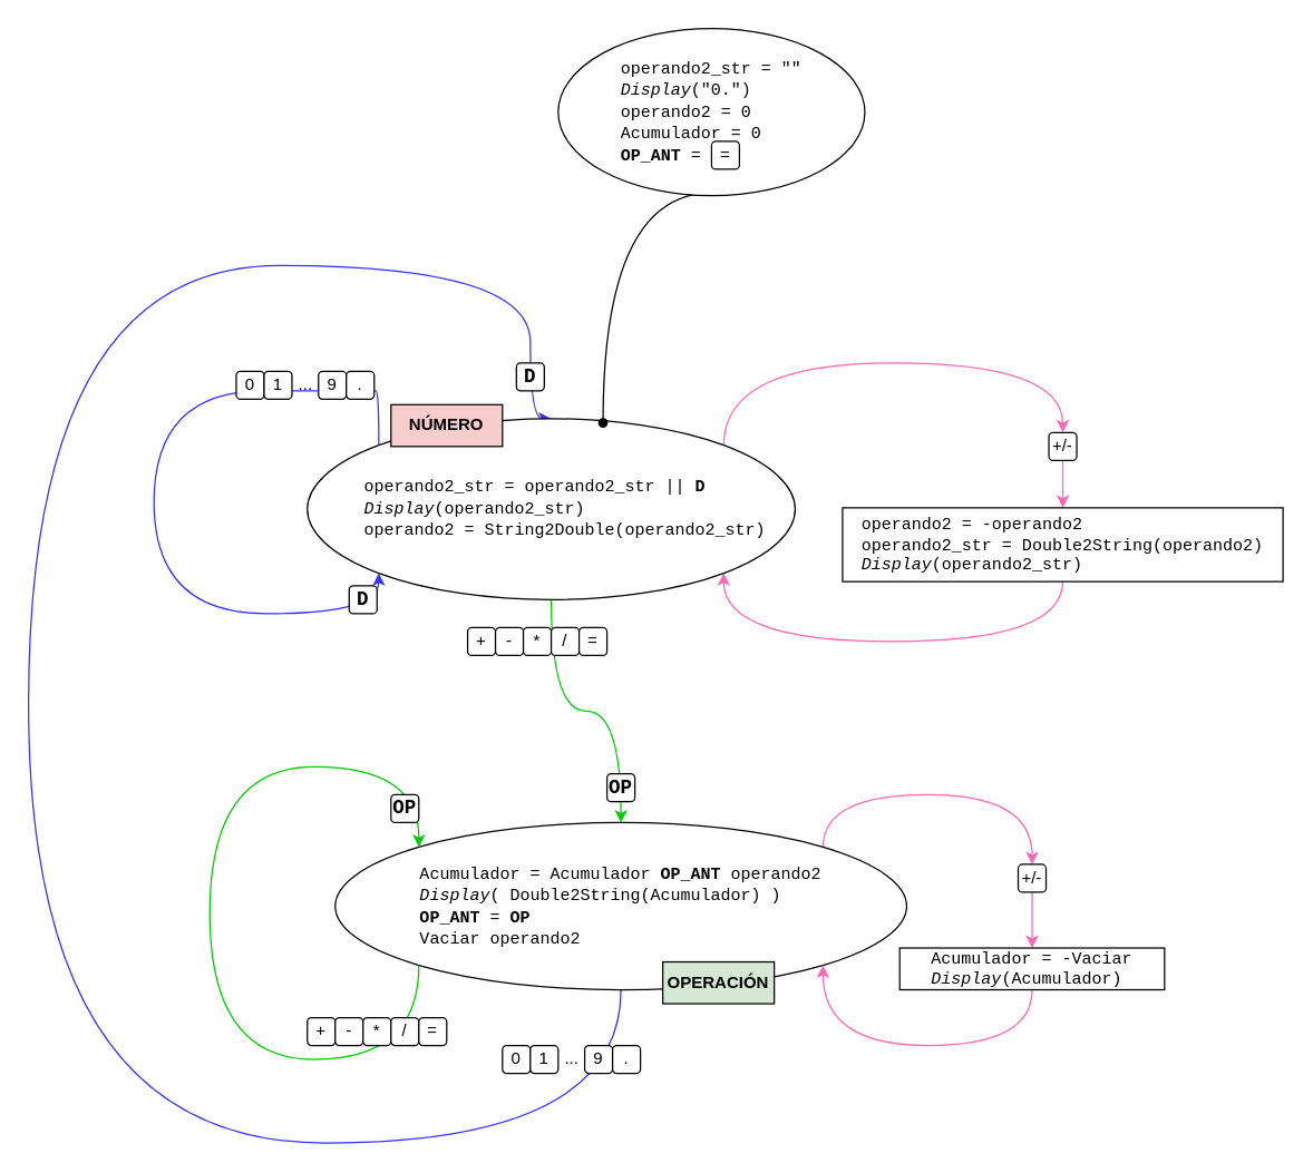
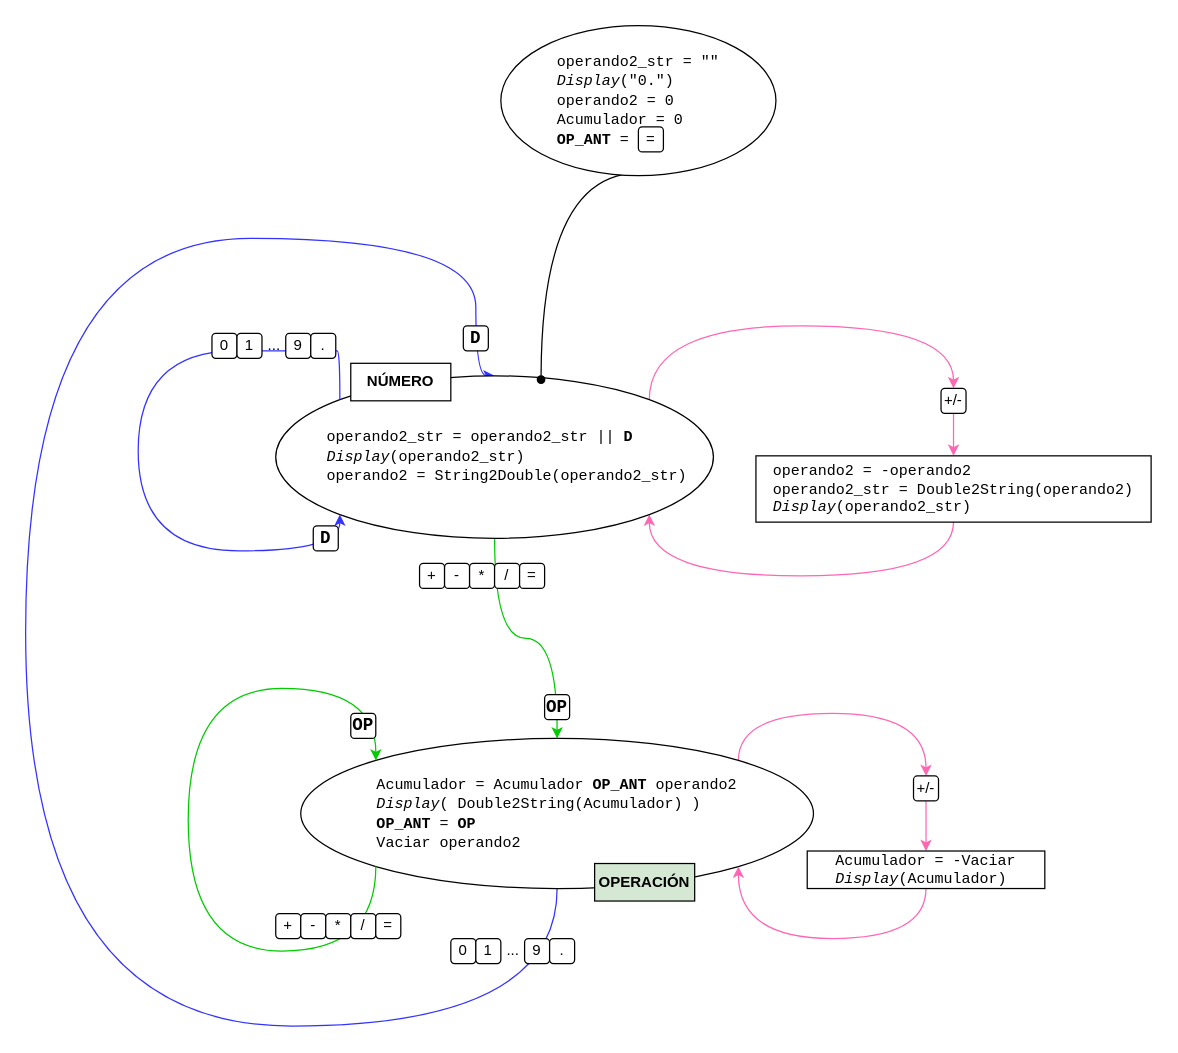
  <mxCell id="0" />
  <mxCell id="1" parent="0" />
  <mxCell id="2" style="edgeStyle=orthogonalEdgeStyle;curved=1;rounded=0;orthogonalLoop=1;jettySize=auto;html=1;exitX=0.5;exitY=1;exitDx=0;exitDy=0;strokeColor=#00CC00;" parent="1" source="13" target="5" edge="1"><mxGeometry relative="1" as="geometry"><mxPoint x="440" y="440" as="sourcePoint" /></mxGeometry></mxCell>
  <mxCell id="3" style="edgeStyle=orthogonalEdgeStyle;curved=1;rounded=0;orthogonalLoop=1;jettySize=auto;html=1;exitX=0.5;exitY=1;exitDx=0;exitDy=0;entryX=0.5;entryY=0;entryDx=0;entryDy=0;startArrow=none;startFill=0;endArrow=classic;endFill=1;strokeColor=#3333FF;" parent="1" source="5" target="13" edge="1"><mxGeometry relative="1" as="geometry"><Array as="points"><mxPoint x="445" y="820" /><mxPoint x="20" y="820" /><mxPoint x="20" y="190" /><mxPoint x="380" y="190" /></Array></mxGeometry></mxCell>
  <mxCell id="4" style="edgeStyle=orthogonalEdgeStyle;curved=1;rounded=0;orthogonalLoop=1;jettySize=auto;html=1;exitX=1;exitY=0;exitDx=0;exitDy=0;entryX=0.5;entryY=0;entryDx=0;entryDy=0;startArrow=none;startFill=0;endArrow=classic;endFill=1;strokeColor=#FF66B3;" parent="1" source="5" target="19" edge="1"><mxGeometry relative="1" as="geometry"><Array as="points"><mxPoint x="590" y="570" /><mxPoint x="740" y="570" /></Array></mxGeometry></mxCell>
  <mxCell id="5" value="&lt;div style=&quot;text-align: left&quot;&gt;&lt;font face=&quot;Courier New&quot;&gt;Acumulador = Acumulador&amp;nbsp;&lt;b&gt;OP_ANT&lt;/b&gt; operando2&lt;/font&gt;&lt;/div&gt;&lt;div style=&quot;text-align: left&quot;&gt;&lt;font face=&quot;Courier New&quot;&gt;&lt;i&gt;Display&lt;/i&gt;( Double2String(Acumulador) )&lt;/font&gt;&lt;/div&gt;&lt;div style=&quot;text-align: left&quot;&gt;&lt;font face=&quot;Courier New&quot;&gt;&lt;b&gt;OP_ANT &lt;/b&gt;= &lt;b&gt;OP&lt;/b&gt;&lt;/font&gt;&lt;/div&gt;&lt;div style=&quot;text-align: left&quot;&gt;&lt;span&gt;&lt;font face=&quot;Courier New&quot;&gt;Vaciar operando2&lt;/font&gt;&lt;/span&gt;&lt;/div&gt;" style="ellipse;whiteSpace=wrap;html=1;" parent="1" vertex="1"><mxGeometry x="240" y="590" width="410" height="120" as="geometry" /></mxCell>
  <mxCell id="6" value="+" style="rounded=1;whiteSpace=wrap;html=1;" parent="1" vertex="1"><mxGeometry x="335" y="450" width="20" height="20" as="geometry" /></mxCell>
  <mxCell id="7" value="-" style="rounded=1;whiteSpace=wrap;html=1;" parent="1" vertex="1"><mxGeometry x="355" y="450" width="20" height="20" as="geometry" /></mxCell>
  <mxCell id="8" value="*" style="rounded=1;whiteSpace=wrap;html=1;" parent="1" vertex="1"><mxGeometry x="375" y="450" width="20" height="20" as="geometry" /></mxCell>
  <mxCell id="9" value="/" style="rounded=1;whiteSpace=wrap;html=1;" parent="1" vertex="1"><mxGeometry x="395" y="450" width="20" height="20" as="geometry" /></mxCell>
  <mxCell id="10" value="=" style="rounded=1;whiteSpace=wrap;html=1;" parent="1" vertex="1"><mxGeometry x="415" y="450" width="20" height="20" as="geometry" /></mxCell>
  <mxCell id="11" style="edgeStyle=orthogonalEdgeStyle;curved=1;rounded=0;orthogonalLoop=1;jettySize=auto;html=1;exitX=1;exitY=0;exitDx=0;exitDy=0;entryX=0.5;entryY=0;entryDx=0;entryDy=0;strokeColor=#FF66B3;" parent="1" source="13" target="16" edge="1"><mxGeometry relative="1" as="geometry"><Array as="points"><mxPoint x="519" y="260" /><mxPoint x="762" y="260" /></Array></mxGeometry></mxCell>
  <mxCell id="12" style="edgeStyle=orthogonalEdgeStyle;curved=1;rounded=0;orthogonalLoop=1;jettySize=auto;html=1;exitX=1;exitY=1;exitDx=0;exitDy=0;entryX=0.5;entryY=1;entryDx=0;entryDy=0;startArrow=classic;startFill=1;endArrow=none;endFill=0;strokeColor=#FF66B3;" parent="1" source="13" target="17" edge="1"><mxGeometry relative="1" as="geometry"><Array as="points"><mxPoint x="519" y="460" /><mxPoint x="762" y="460" /></Array></mxGeometry></mxCell>
  <mxCell id="13" value="&lt;font face=&quot;Courier New&quot;&gt;operando2_str = operando2_str || &lt;b&gt;D&lt;/b&gt;&lt;br&gt;&lt;i&gt;Display&lt;/i&gt;(operando2_str)&lt;br&gt;operando2 = String2Double(operando2_str)&lt;br&gt;&lt;/font&gt;" style="ellipse;whiteSpace=wrap;html=1;align=left;spacingLeft=39;" parent="1" vertex="1"><mxGeometry x="220" y="300" width="350" height="130" as="geometry" /></mxCell>
  <mxCell id="14" style="edgeStyle=orthogonalEdgeStyle;curved=1;rounded=0;orthogonalLoop=1;jettySize=auto;html=1;exitX=0;exitY=0;exitDx=0;exitDy=0;entryX=0;entryY=1;entryDx=0;entryDy=0;strokeColor=#3333FF;" parent="1" source="13" target="13" edge="1"><mxGeometry relative="1" as="geometry"><Array as="points"><mxPoint x="267" y="280" /><mxPoint x="110" y="280" /><mxPoint x="110" y="440" /><mxPoint x="267" y="440" /></Array></mxGeometry></mxCell>
  <mxCell id="15" style="edgeStyle=orthogonalEdgeStyle;rounded=0;orthogonalLoop=1;jettySize=auto;html=1;exitX=0.25;exitY=1;exitDx=0;exitDy=0;entryX=0.5;entryY=0;entryDx=0;entryDy=0;endArrow=classic;endFill=1;strokeColor=#FF66B3;" edge="1" parent="1" source="16" target="17"><mxGeometry relative="1" as="geometry" /></mxCell>
  <mxCell id="16" value="+/-" style="rounded=1;whiteSpace=wrap;html=1;" parent="1" vertex="1"><mxGeometry x="752" y="310" width="20" height="20" as="geometry" /></mxCell>
  <mxCell id="17" value="&lt;div style=&quot;text-align: left&quot;&gt;&lt;span style=&quot;font-family: &amp;#34;courier new&amp;#34;&quot;&gt;operando2 = -operando2&lt;/span&gt;&lt;/div&gt;&lt;font face=&quot;Courier New&quot;&gt;&lt;div style=&quot;text-align: left&quot;&gt;&lt;span&gt;operando2_str = Double2String(operando2)&lt;/span&gt;&lt;/div&gt;&lt;div style=&quot;text-align: left&quot;&gt;&lt;i&gt;Display&lt;/i&gt;(operando2_str)&lt;/div&gt;&lt;/font&gt;" style="rounded=0;whiteSpace=wrap;html=1;" parent="1" vertex="1"><mxGeometry x="604" y="364" width="316" height="53" as="geometry" /></mxCell>
  <mxCell id="18" style="edgeStyle=orthogonalEdgeStyle;curved=1;rounded=0;orthogonalLoop=1;jettySize=auto;html=1;exitX=0.5;exitY=1;exitDx=0;exitDy=0;entryX=0.5;entryY=0;entryDx=0;entryDy=0;strokeColor=#FF66B3;" parent="1" source="19" target="21" edge="1"><mxGeometry relative="1" as="geometry" /></mxCell>
  <mxCell id="19" value="+/-" style="rounded=1;whiteSpace=wrap;html=1;" parent="1" vertex="1"><mxGeometry x="730" y="620" width="20" height="20" as="geometry" /></mxCell>
  <mxCell id="20" style="edgeStyle=orthogonalEdgeStyle;curved=1;rounded=0;orthogonalLoop=1;jettySize=auto;html=1;exitX=0.5;exitY=1;exitDx=0;exitDy=0;entryX=1;entryY=1;entryDx=0;entryDy=0;startArrow=none;startFill=0;endArrow=classic;endFill=1;strokeColor=#FF66B3;" parent="1" source="21" target="5" edge="1"><mxGeometry relative="1" as="geometry"><Array as="points"><mxPoint x="740" y="750" /><mxPoint x="590" y="750" /></Array></mxGeometry></mxCell>
  <mxCell id="21" value="&lt;div style=&quot;text-align: left&quot;&gt;&lt;span style=&quot;font-family: &amp;#34;courier new&amp;#34;&quot;&gt;Acumulador = -Vaciar&lt;/span&gt;&lt;/div&gt;&lt;font face=&quot;Courier New&quot;&gt;&lt;div style=&quot;text-align: left&quot;&gt;&lt;i&gt;Display&lt;/i&gt;&lt;span&gt;(Acumulador)&lt;/span&gt;&lt;/div&gt;&lt;/font&gt;" style="rounded=0;whiteSpace=wrap;html=1;" parent="1" vertex="1"><mxGeometry x="645" y="680" width="190" height="30" as="geometry" /></mxCell>
  <mxCell id="22" style="edgeStyle=orthogonalEdgeStyle;curved=1;rounded=0;orthogonalLoop=1;jettySize=auto;html=1;exitX=0;exitY=1;exitDx=0;exitDy=0;entryX=0;entryY=0;entryDx=0;entryDy=0;startArrow=none;startFill=0;endArrow=classic;endFill=1;strokeColor=#00CC00;" parent="1" source="5" target="5" edge="1"><mxGeometry relative="1" as="geometry"><Array as="points"><mxPoint x="300" y="760" /><mxPoint x="150" y="760" /><mxPoint x="150" y="550" /><mxPoint x="300" y="550" /></Array></mxGeometry></mxCell>
- <mxCell id="23" value="&lt;b&gt;NÚMERO&lt;/b&gt;" style="rounded=0;whiteSpace=wrap;html=1;fillColor=#f8cecc;" parent="1" vertex="1"><mxGeometry x="280" y="290" width="80" height="30" as="geometry" /></mxCell>
+ <mxCell id="23" value="&lt;b&gt;NÚMERO&lt;/b&gt;" style="rounded=0;whiteSpace=wrap;html=1;" parent="1" vertex="1"><mxGeometry x="280" y="290" width="80" height="30" as="geometry" /></mxCell>
  <mxCell id="24" value="&lt;b&gt;OPERACIÓN&lt;/b&gt;" style="rounded=0;whiteSpace=wrap;html=1;fillColor=#d5e8d4;" parent="1" vertex="1"><mxGeometry x="475" y="690" width="80" height="30" as="geometry" /></mxCell>
  <mxCell id="25" value="&lt;font face=&quot;Courier New&quot; size=&quot;1&quot;&gt;&lt;b style=&quot;font-size: 14px&quot;&gt;D&lt;/b&gt;&lt;/font&gt;" style="rounded=1;whiteSpace=wrap;html=1;" parent="1" vertex="1"><mxGeometry x="250" y="420" width="20" height="20" as="geometry" /></mxCell>
  <mxCell id="26" value="&lt;font face=&quot;Courier New&quot; size=&quot;1&quot;&gt;&lt;b style=&quot;font-size: 14px&quot;&gt;D&lt;/b&gt;&lt;/font&gt;" style="rounded=1;whiteSpace=wrap;html=1;" parent="1" vertex="1"><mxGeometry x="370" y="260" width="20" height="20" as="geometry" /></mxCell>
  <mxCell id="27" value="&lt;font face=&quot;Courier New&quot; size=&quot;1&quot;&gt;&lt;b style=&quot;font-size: 14px&quot;&gt;OP&lt;/b&gt;&lt;/font&gt;" style="rounded=1;whiteSpace=wrap;html=1;" parent="1" vertex="1"><mxGeometry x="435" y="555" width="20" height="20" as="geometry" /></mxCell>
  <mxCell id="28" value="&lt;font face=&quot;Courier New&quot; size=&quot;1&quot;&gt;&lt;b style=&quot;font-size: 14px&quot;&gt;OP&lt;/b&gt;&lt;/font&gt;" style="rounded=1;whiteSpace=wrap;html=1;" parent="1" vertex="1"><mxGeometry x="280" y="570" width="20" height="20" as="geometry" /></mxCell>
  <mxCell id="29" value="+" style="rounded=1;whiteSpace=wrap;html=1;" parent="1" vertex="1"><mxGeometry x="220" y="730" width="20" height="20" as="geometry" /></mxCell>
  <mxCell id="30" value="-" style="rounded=1;whiteSpace=wrap;html=1;" parent="1" vertex="1"><mxGeometry x="240" y="730" width="20" height="20" as="geometry" /></mxCell>
  <mxCell id="31" value="*" style="rounded=1;whiteSpace=wrap;html=1;" parent="1" vertex="1"><mxGeometry x="260" y="730" width="20" height="20" as="geometry" /></mxCell>
  <mxCell id="32" value="/" style="rounded=1;whiteSpace=wrap;html=1;" parent="1" vertex="1"><mxGeometry x="280" y="730" width="20" height="20" as="geometry" /></mxCell>
  <mxCell id="33" value="=" style="rounded=1;whiteSpace=wrap;html=1;" parent="1" vertex="1"><mxGeometry x="300" y="730" width="20" height="20" as="geometry" /></mxCell>
  <mxCell id="34" value="0" style="rounded=1;whiteSpace=wrap;html=1;" parent="1" vertex="1"><mxGeometry x="169" y="266" width="20" height="20" as="geometry" /></mxCell>
  <mxCell id="35" value="1" style="rounded=1;whiteSpace=wrap;html=1;" parent="1" vertex="1"><mxGeometry x="189" y="266" width="20" height="20" as="geometry" /></mxCell>
  <mxCell id="36" value="9" style="rounded=1;whiteSpace=wrap;html=1;" parent="1" vertex="1"><mxGeometry x="228" y="266" width="20" height="20" as="geometry" /></mxCell>
  <mxCell id="37" value="." style="rounded=1;whiteSpace=wrap;html=1;" parent="1" vertex="1"><mxGeometry x="248" y="266" width="20" height="20" as="geometry" /></mxCell>
  <mxCell id="38" value="..." style="text;html=1;strokeColor=none;fillColor=none;align=center;verticalAlign=middle;whiteSpace=wrap;rounded=0;" parent="1" vertex="1"><mxGeometry x="199" y="266" width="40" height="20" as="geometry" /></mxCell>
  <mxCell id="39" value="0" style="rounded=1;whiteSpace=wrap;html=1;" parent="1" vertex="1"><mxGeometry x="360" y="750" width="20" height="20" as="geometry" /></mxCell>
  <mxCell id="40" value="1" style="rounded=1;whiteSpace=wrap;html=1;" parent="1" vertex="1"><mxGeometry x="380" y="750" width="20" height="20" as="geometry" /></mxCell>
  <mxCell id="41" value="9" style="rounded=1;whiteSpace=wrap;html=1;" parent="1" vertex="1"><mxGeometry x="419" y="750" width="20" height="20" as="geometry" /></mxCell>
  <mxCell id="42" value="." style="rounded=1;whiteSpace=wrap;html=1;" parent="1" vertex="1"><mxGeometry x="439" y="750" width="20" height="20" as="geometry" /></mxCell>
  <mxCell id="43" value="..." style="text;html=1;strokeColor=none;fillColor=none;align=center;verticalAlign=middle;whiteSpace=wrap;rounded=0;" parent="1" vertex="1"><mxGeometry x="390" y="750" width="40" height="20" as="geometry" /></mxCell>
  <mxCell id="44" style="edgeStyle=orthogonalEdgeStyle;curved=1;rounded=0;orthogonalLoop=1;jettySize=auto;html=1;exitX=0.5;exitY=1;exitDx=0;exitDy=0;entryX=0.663;entryY=0.042;entryDx=0;entryDy=0;entryPerimeter=0;startArrow=none;startFill=0;endArrow=oval;endFill=1;" parent="1" edge="1"><mxGeometry relative="1" as="geometry"><mxPoint x="510" y="138" as="sourcePoint" /><mxPoint x="432.16" y="303.04" as="targetPoint" /></mxGeometry></mxCell>
  <mxCell id="45" value="&lt;div style=&quot;text-align: left&quot;&gt;&lt;font face=&quot;Courier New&quot;&gt;operando2_str = &quot;&lt;/font&gt;&lt;span style=&quot;font-family: &amp;#34;courier new&amp;#34;&quot;&gt;&quot;&lt;/span&gt;&lt;/div&gt;&lt;div style=&quot;text-align: left&quot;&gt;&lt;font face=&quot;Courier New&quot;&gt;&lt;i&gt;Display&lt;/i&gt;(&quot;0.&quot;)&lt;/font&gt;&lt;/div&gt;&lt;div style=&quot;text-align: left&quot;&gt;&lt;font face=&quot;Courier New&quot;&gt;operando2 = 0&lt;/font&gt;&lt;/div&gt;&lt;div style=&quot;text-align: left&quot;&gt;&lt;font face=&quot;Courier New&quot;&gt;Acumulador = 0&lt;/font&gt;&lt;/div&gt;&lt;div style=&quot;text-align: left&quot;&gt;&lt;font face=&quot;Courier New&quot;&gt;&lt;b&gt;OP_ANT&lt;/b&gt; =&amp;nbsp;&lt;/font&gt;&lt;/div&gt;" style="ellipse;whiteSpace=wrap;html=1;" parent="1" vertex="1"><mxGeometry x="400" y="20" width="220" height="120" as="geometry" /></mxCell>
  <mxCell id="46" value="=" style="rounded=1;whiteSpace=wrap;html=1;" parent="1" vertex="1"><mxGeometry x="510" y="101" width="20" height="20" as="geometry" /></mxCell>
